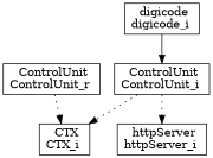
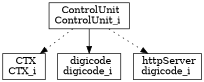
  digraph {
    node [shape=box]
    edge [style=dotted]
    n1 [label=" CTX\nCTX_i "]
    n2 [label=" ControlUnit\nControlUnit_i "]
    n3 [label=" digicode\ndigicode_i "]
-   n4 [label=" httpServer\nhttpServer_i "]
-   n5 [label=" ControlUnit\nControlUnit_r "]
+   n4 [label=" httpServer\ndigicode_i "]
    n2 -> n1
-   n3 -> n2 [style=""]
+   n2 -> n3 [style=""]
    n2 -> n4
-   n5 -> n1
  }
